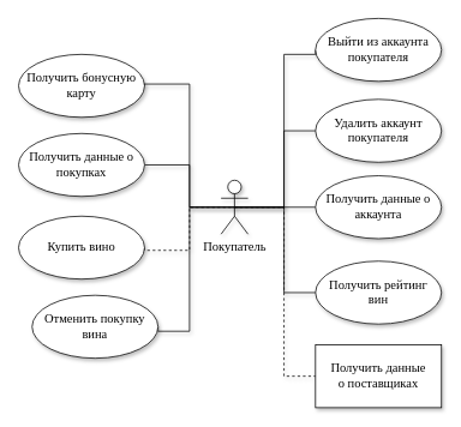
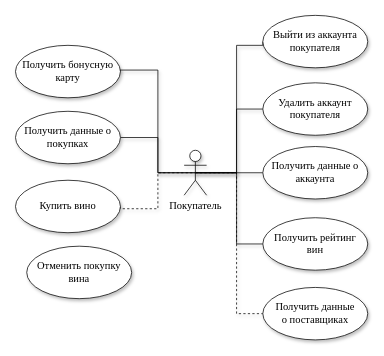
  <mxCell id="0" />
  <mxCell id="1" parent="0" />
  <mxCell id="2" style="edgeStyle=orthogonalEdgeStyle;rounded=0;orthogonalLoop=1;jettySize=auto;html=1;exitX=0.5;exitY=0.5;exitDx=0;exitDy=0;exitPerimeter=0;entryX=0;entryY=0.5;entryDx=0;entryDy=0;fontFamily=Times New Roman;fontSize=14;endArrow=none;endFill=0;shadow=1;" parent="1" source="7" target="8" edge="1"><mxGeometry relative="1" as="geometry"><Array as="points"><mxPoint x="315" y="230" /><mxPoint x="315" y="60" /><mxPoint x="350" y="60" /></Array></mxGeometry></mxCell>
  <mxCell id="3" style="edgeStyle=orthogonalEdgeStyle;rounded=0;orthogonalLoop=1;jettySize=auto;html=1;exitX=0.5;exitY=0.5;exitDx=0;exitDy=0;exitPerimeter=0;entryX=0;entryY=0.5;entryDx=0;entryDy=0;fontFamily=Times New Roman;fontSize=14;endArrow=none;endFill=0;shadow=1;" parent="1" source="7" target="19" edge="1"><mxGeometry relative="1" as="geometry"><Array as="points"><mxPoint x="350" y="230" /></Array><mxPoint x="350" y="325" as="targetPoint" /></mxGeometry></mxCell>
  <mxCell id="4" style="edgeStyle=orthogonalEdgeStyle;rounded=0;orthogonalLoop=1;jettySize=auto;html=1;exitX=0.5;exitY=0.5;exitDx=0;exitDy=0;exitPerimeter=0;entryX=0;entryY=0.5;entryDx=0;entryDy=0;shadow=1;endArrow=none;endFill=0;" edge="1" parent="1" source="7" target="12"><mxGeometry relative="1" as="geometry"><Array as="points"><mxPoint x="315" y="230" /><mxPoint x="315" y="145" /></Array></mxGeometry></mxCell>
  <mxCell id="5" style="edgeStyle=orthogonalEdgeStyle;rounded=0;orthogonalLoop=1;jettySize=auto;html=1;exitX=0.5;exitY=0.5;exitDx=0;exitDy=0;exitPerimeter=0;entryX=0;entryY=0.5;entryDx=0;entryDy=0;shadow=1;endArrow=none;endFill=0;" edge="1" parent="1" source="7" target="16"><mxGeometry relative="1" as="geometry"><Array as="points"><mxPoint x="315" y="230" /><mxPoint x="315" y="325" /></Array></mxGeometry></mxCell>
  <mxCell id="6" style="edgeStyle=orthogonalEdgeStyle;rounded=0;orthogonalLoop=1;jettySize=auto;html=1;exitX=0.5;exitY=0.5;exitDx=0;exitDy=0;exitPerimeter=0;entryX=0;entryY=0.5;entryDx=0;entryDy=0;shadow=1;endArrow=none;endFill=0;dashed=1;" edge="1" parent="1" source="7" target="18"><mxGeometry relative="1" as="geometry"><Array as="points"><mxPoint x="315" y="230" /><mxPoint x="315" y="418" /></Array></mxGeometry></mxCell>
  <mxCell id="7" value="Покупатель" style="shape=umlActor;verticalLabelPosition=bottom;verticalAlign=top;html=1;fontFamily=Times New Roman;fontSize=14;shadow=1;" parent="1" vertex="1"><mxGeometry x="245" y="200" width="30" height="60" as="geometry" /></mxCell>
  <mxCell id="8" value="Выйти из аккаунта покупателя" style="ellipse;whiteSpace=wrap;html=1;fontFamily=Times New Roman;fontSize=14;shadow=1;" parent="1" vertex="1"><mxGeometry x="350" y="20" width="140" height="70" as="geometry" /></mxCell>
  <mxCell id="9" style="edgeStyle=orthogonalEdgeStyle;rounded=0;orthogonalLoop=1;jettySize=auto;html=1;exitX=1;exitY=0.5;exitDx=0;exitDy=0;entryX=0.5;entryY=0.5;entryDx=0;entryDy=0;entryPerimeter=0;endArrow=none;endFill=0;shadow=1;" parent="1" source="20" target="7" edge="1"><mxGeometry relative="1" as="geometry"><Array as="points"><mxPoint x="150" y="93" /><mxPoint x="210" y="93" /><mxPoint x="210" y="140" /></Array><mxPoint x="170" y="93" as="sourcePoint" /></mxGeometry></mxCell>
  <mxCell id="10" style="edgeStyle=orthogonalEdgeStyle;rounded=0;orthogonalLoop=1;jettySize=auto;html=1;exitX=1;exitY=0.5;exitDx=0;exitDy=0;entryX=0.5;entryY=0.5;entryDx=0;entryDy=0;entryPerimeter=0;endArrow=none;endFill=0;shadow=1;" parent="1" source="11" target="7" edge="1"><mxGeometry relative="1" as="geometry"><Array as="points"><mxPoint x="210" y="183" /><mxPoint x="210" y="230" /></Array></mxGeometry></mxCell>
  <mxCell id="11" value="Получить данные о покупках" style="ellipse;whiteSpace=wrap;html=1;fontFamily=Times New Roman;fontSize=14;shadow=1;" parent="1" vertex="1"><mxGeometry x="20" y="148" width="140" height="70" as="geometry" /></mxCell>
  <mxCell id="12" value="Удалить аккаунт покупателя" style="ellipse;whiteSpace=wrap;html=1;fontFamily=Times New Roman;fontSize=14;shadow=1;" parent="1" vertex="1"><mxGeometry x="350" y="110" width="140" height="70" as="geometry" /></mxCell>
  <mxCell id="13" style="edgeStyle=orthogonalEdgeStyle;rounded=0;orthogonalLoop=1;jettySize=auto;html=1;exitX=1;exitY=0.5;exitDx=0;exitDy=0;entryX=0.5;entryY=0.5;entryDx=0;entryDy=0;entryPerimeter=0;endArrow=none;endFill=0;shadow=1;dashed=1;" parent="1" source="17" target="7" edge="1"><mxGeometry relative="1" as="geometry"><Array as="points"><mxPoint x="160" y="278" /><mxPoint x="210" y="278" /><mxPoint x="210" y="230" /></Array><mxPoint x="170" y="278" as="sourcePoint" /></mxGeometry></mxCell>
- <mxCell id="14" style="edgeStyle=orthogonalEdgeStyle;rounded=0;orthogonalLoop=1;jettySize=auto;html=1;exitX=1;exitY=0.5;exitDx=0;exitDy=0;entryX=0.5;entryY=0.5;entryDx=0;entryDy=0;entryPerimeter=0;endArrow=none;endFill=0;shadow=1;" parent="1" source="15" target="7" edge="1"><mxGeometry relative="1" as="geometry"><Array as="points"><mxPoint x="210" y="368" /><mxPoint x="210" y="230" /></Array></mxGeometry></mxCell>
  <mxCell id="15" value="Отменить покупку вина" style="ellipse;whiteSpace=wrap;html=1;fontFamily=Times New Roman;fontSize=14;shadow=1;" parent="1" vertex="1"><mxGeometry x="35" y="328" width="140" height="70" as="geometry" /></mxCell>
  <mxCell id="16" value="Получить рейтинг&lt;br&gt;вин" style="ellipse;whiteSpace=wrap;html=1;fontFamily=Times New Roman;fontSize=14;shadow=1;" vertex="1" parent="1"><mxGeometry x="350" y="290" width="140" height="70" as="geometry" /></mxCell>
  <mxCell id="17" value="Купить вино" style="ellipse;whiteSpace=wrap;html=1;fontFamily=Times New Roman;fontSize=14;shadow=1;" vertex="1" parent="1"><mxGeometry x="20" y="240" width="140" height="70" as="geometry" /></mxCell>
- <mxCell id="18" value="Получить данные&lt;br&gt;о поставщиках" style="whiteSpace=wrap;html=1;fontFamily=Times New Roman;fontSize=14;shadow=1;rounded=0;" vertex="1" parent="1"><mxGeometry x="350" y="383" width="140" height="70" as="geometry" /></mxCell>
+ <mxCell id="18" value="Получить данные&lt;br&gt;о поставщиках" style="ellipse;whiteSpace=wrap;html=1;fontFamily=Times New Roman;fontSize=14;shadow=1;" vertex="1" parent="1"><mxGeometry x="350" y="383" width="140" height="70" as="geometry" /></mxCell>
  <mxCell id="19" value="Получить данные о аккаунта" style="ellipse;whiteSpace=wrap;html=1;fontFamily=Times New Roman;fontSize=14;shadow=1;" vertex="1" parent="1"><mxGeometry x="350" y="195" width="140" height="70" as="geometry" /></mxCell>
  <mxCell id="20" value="Получить бонусную карту" style="ellipse;whiteSpace=wrap;html=1;fontFamily=Times New Roman;fontSize=14;shadow=1;" vertex="1" parent="1"><mxGeometry x="20" y="60" width="140" height="70" as="geometry" /></mxCell>
